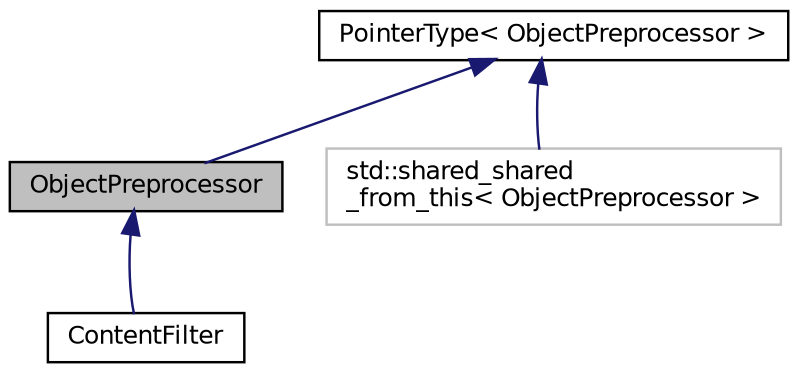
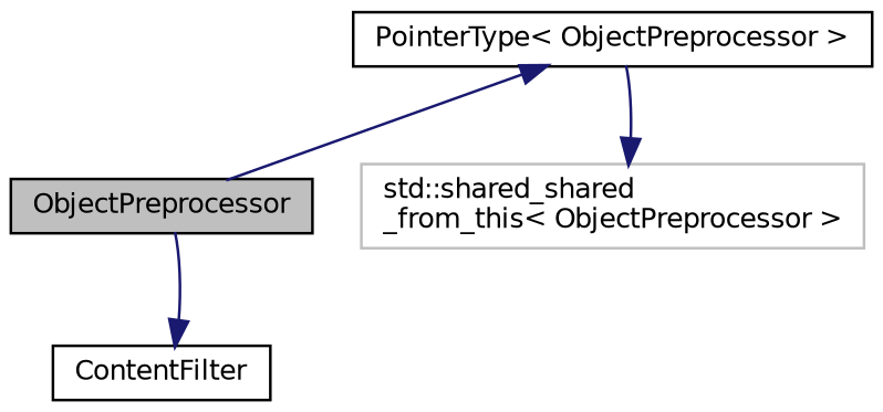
  digraph {
    node [color=black fillcolor=white fontname=Helvetica fontsize=10 shape=record style=filled]
    edge [color=midnightblue dir=back fontname=Helvetica fontsize=10 labelfontname=Helvetica labelfontsize=10 style=solid]
    n1 [fillcolor=grey75 fontcolor=black height=0.2 label=ObjectPreprocessor width=0.4]
    n2 [height=0.2 label=ContentFilter width=0.4]
    n3 [height=0.2 label="PointerType\< ObjectPreprocessor \>" width=0.4]
    n4 [color=grey75 height=0.2 label="std::shared_shared\l_from_this\< ObjectPreprocessor \>" width=0.4]
-   n1 -> n2
+   n2 -> n1
    n3 -> n1
-   n3 -> n4
+   n4 -> n3
  }
